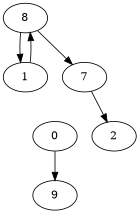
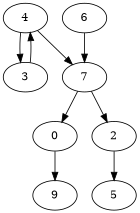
  digraph {
    n1 [label=0]
    9
    2
-   3 [label=1]
-   4 [label=8]
+   5
+   3
+   4
+   6
    7
    n1 -> 9
+   2 -> 5
    3 -> 4
    4 -> 3
    4 -> 7
+   6 -> 7
+   7 -> n1
    7 -> 2
  }
